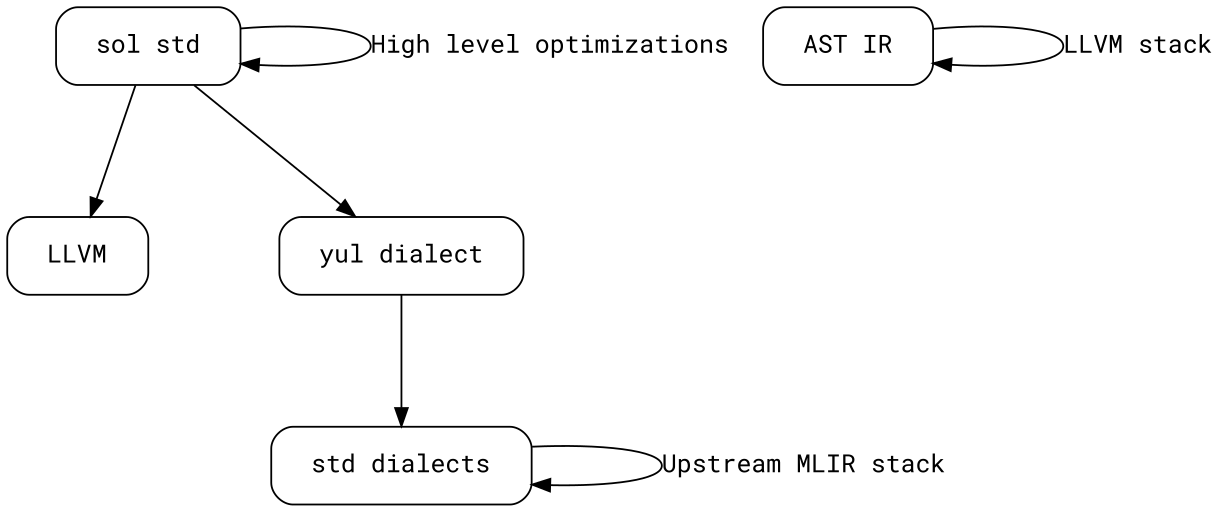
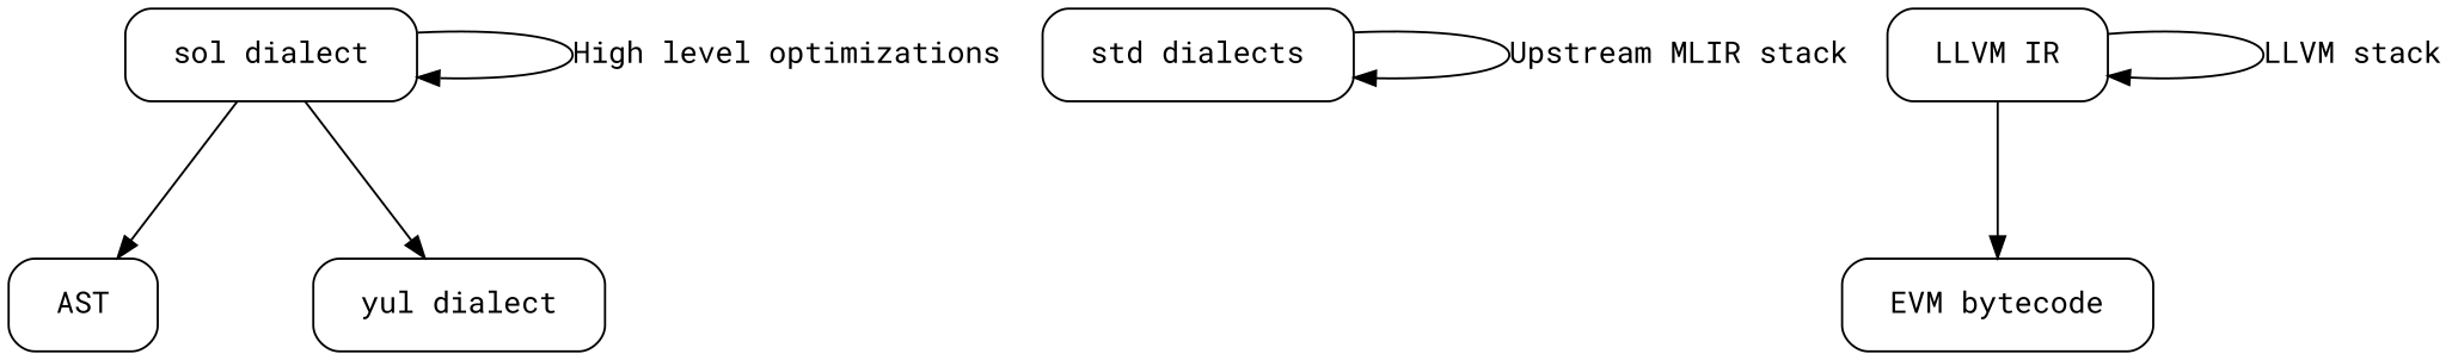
  digraph {
    fontname="Roboto Mono"
    nodesep=1.0
    rankdir=TB
    ranksep=1.0
    node [fontname="Roboto Mono" fontsize=14 margin="0.3,0.2" shape=box style=rounded]
    edge [fontname="Roboto Mono"]
-   n1 [label=LLVM]
-   n2 [label="sol std"]
+   n1 [label=AST]
+   n2 [label="sol dialect"]
    n3 [label="yul dialect"]
    n4 [label="std dialects"]
-   n5 [label="AST IR"]
+   n5 [label="LLVM IR"]
+   n6 [label="EVM bytecode"]
    n2 -> n1
    n2 -> n2 [label="High level optimizations"]
    n2 -> n3
-   n3 -> n4
    n4 -> n4 [label="Upstream MLIR stack"]
    n5 -> n5 [label="LLVM stack"]
+   n5 -> n6
  }
